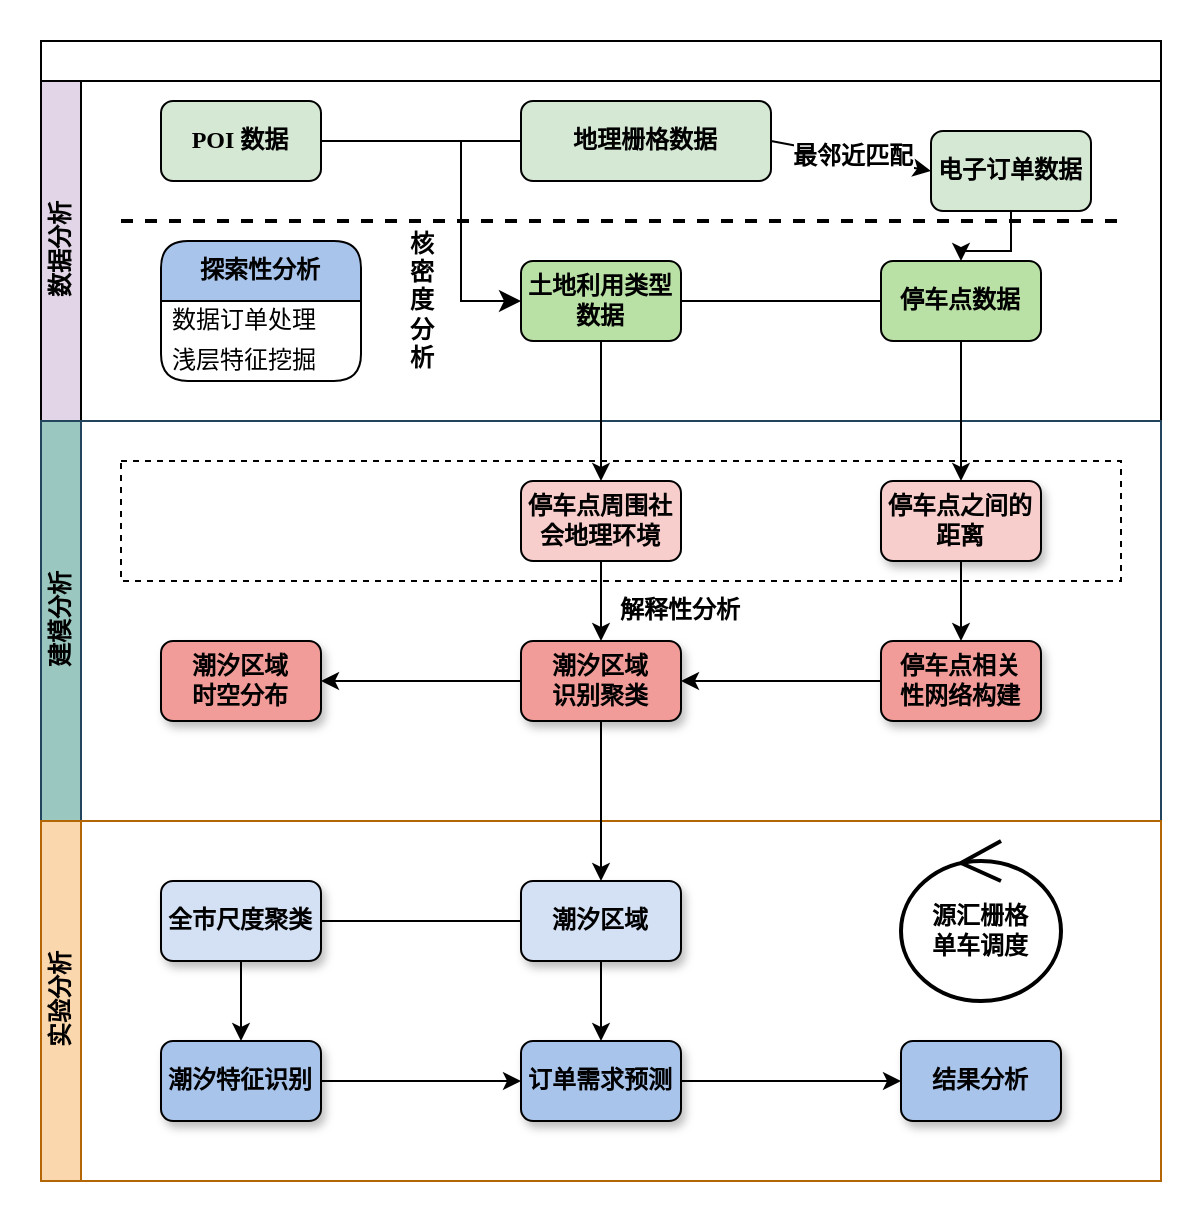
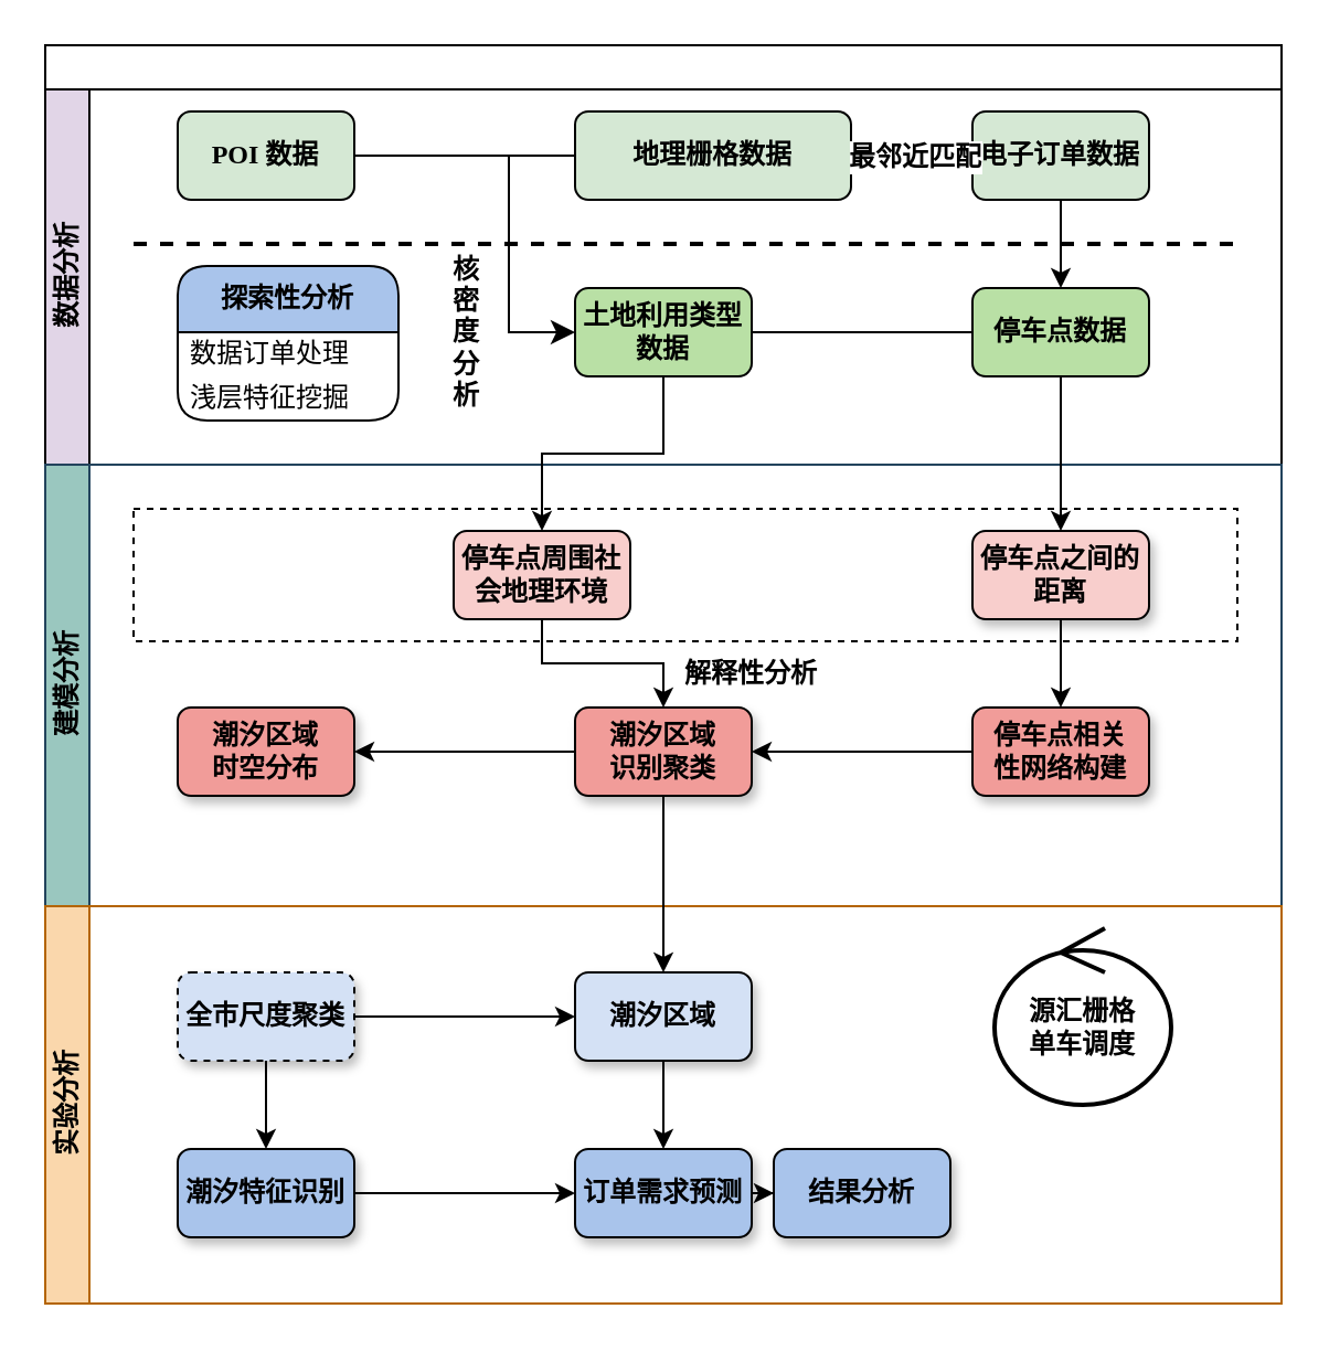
  <mxCell id="0" />
  <mxCell id="1" parent="0" />
  <mxCell id="2" value="" style="swimlane;html=1;childLayout=stackLayout;horizontal=1;startSize=20;horizontalStack=0;rounded=0;shadow=0;labelBackgroundColor=none;strokeWidth=1;fontFamily=Verdana;fontSize=8;align=center;" parent="1" vertex="1"><mxGeometry x="20" y="20" width="560" height="570" as="geometry"><mxRectangle x="160" y="70" width="60" height="20" as="alternateBounds" /></mxGeometry></mxCell>
  <mxCell id="3" value="数据分析" style="swimlane;html=1;startSize=20;horizontal=0;shadow=0;fillColor=#E1D5E7;" parent="2" vertex="1"><mxGeometry y="20" width="560" height="170" as="geometry"><mxRectangle y="20" width="540" height="26" as="alternateBounds" /></mxGeometry></mxCell>
  <mxCell id="4" value="&lt;font face=&quot;Noto Serif SC&quot;&gt;&lt;b style=&quot;&quot;&gt;POI 数据&lt;/b&gt;&lt;/font&gt;" style="rounded=1;whiteSpace=wrap;html=1;fillColor=#D5E8D4;" parent="3" vertex="1"><mxGeometry x="60" y="10" width="80" height="40" as="geometry" /></mxCell>
  <mxCell id="5" value="" style="edgeStyle=orthogonalEdgeStyle;rounded=0;orthogonalLoop=1;jettySize=auto;html=1;fontFamily=Helvetica;fontSize=12;fontColor=default;" parent="3" source="6" target="13" edge="1"><mxGeometry relative="1" as="geometry" /></mxCell>
- <mxCell id="6" value="&lt;font face=&quot;Noto Serif SC&quot;&gt;&lt;b style=&quot;&quot;&gt;电子订单数据&lt;/b&gt;&lt;/font&gt;" style="rounded=1;whiteSpace=wrap;html=1;fillColor=#D5E8D4;" parent="3" vertex="1"><mxGeometry x="445" y="25" width="80" height="40" as="geometry" /></mxCell>
+ <mxCell id="6" value="&lt;font face=&quot;Noto Serif SC&quot;&gt;&lt;b style=&quot;&quot;&gt;电子订单数据&lt;/b&gt;&lt;/font&gt;" style="rounded=1;whiteSpace=wrap;html=1;fillColor=#D5E8D4;" parent="3" vertex="1"><mxGeometry x="420" y="10" width="80" height="40" as="geometry" /></mxCell>
  <mxCell id="7" value="&lt;font face=&quot;Noto Serif SC&quot;&gt;&lt;b style=&quot;&quot;&gt;地理栅格数据&lt;/b&gt;&lt;/font&gt;" style="whiteSpace=wrap;html=1;rounded=1;fillColor=#D5E8D4;" parent="3" vertex="1"><mxGeometry x="240" y="10" width="125" height="40" as="geometry" /></mxCell>
  <mxCell id="8" value="&lt;b style=&quot;background-color: initial;&quot;&gt;&lt;font face=&quot;Noto Serif SC&quot;&gt;土地利用类型数据&lt;/font&gt;&lt;/b&gt;" style="whiteSpace=wrap;html=1;rounded=1;fillColor=#B9E0A5;" parent="3" vertex="1"><mxGeometry x="240" y="90" width="80" height="40" as="geometry" /></mxCell>
  <mxCell id="9" value="&lt;font data-font-src=&quot;https://fonts.googleapis.com/css?family=Noto+Sans+Simplified+Chinese&quot;&gt;&lt;b&gt;探索性分析&lt;/b&gt;&lt;/font&gt;" style="swimlane;fontStyle=0;childLayout=stackLayout;horizontal=1;startSize=30;horizontalStack=0;resizeParent=1;resizeParentMax=0;resizeLast=0;collapsible=1;marginBottom=0;whiteSpace=wrap;html=1;rounded=1;strokeColor=default;align=center;verticalAlign=middle;fontFamily= Noto Serif SC;fontSize=12;fontColor=default;fillColor=#A9C4EB;" parent="3" vertex="1"><mxGeometry x="60" y="80" width="100" height="70" as="geometry" /></mxCell>
  <mxCell id="10" value="&lt;font&gt;数据订单处理&lt;/font&gt;" style="text;strokeColor=none;fillColor=none;align=left;verticalAlign=middle;spacingLeft=4;spacingRight=4;overflow=hidden;points=[[0,0.5],[1,0.5]];portConstraint=eastwest;rotatable=0;whiteSpace=wrap;html=1;fontFamily= Noto Serif SC;fontSize=12;fontColor=default;" parent="9" vertex="1"><mxGeometry y="30" width="100" height="20" as="geometry" /></mxCell>
  <mxCell id="11" value="&lt;font data-font-src=&quot;https://fonts.googleapis.com/css?family=Noto+Serif+Simplified+Chinese&quot;&gt;浅层特征挖掘&lt;/font&gt;" style="text;strokeColor=none;fillColor=none;align=left;verticalAlign=middle;spacingLeft=4;spacingRight=4;overflow=hidden;points=[[0,0.5],[1,0.5]];portConstraint=eastwest;rotatable=0;whiteSpace=wrap;html=1;fontFamily= Noto Serif SC;fontSize=12;fontColor=default;" parent="9" vertex="1"><mxGeometry y="50" width="100" height="20" as="geometry" /></mxCell>
  <mxCell id="12" value="" style="endArrow=none;html=1;rounded=0;fontFamily=Helvetica;fontSize=12;fontColor=default;entryX=0;entryY=0.5;entryDx=0;entryDy=0;" parent="3" source="4" target="7" edge="1"><mxGeometry width="50" height="50" relative="1" as="geometry"><mxPoint x="180" y="30" as="sourcePoint" /><mxPoint x="210" as="targetPoint" /></mxGeometry></mxCell>
  <mxCell id="13" value="&lt;b style=&quot;background-color: initial;&quot;&gt;&lt;font face=&quot;Noto Serif SC&quot;&gt;停车点数据&lt;/font&gt;&lt;/b&gt;" style="whiteSpace=wrap;html=1;rounded=1;fillColor=#B9E0A5;" parent="3" vertex="1"><mxGeometry x="420" y="90" width="80" height="40" as="geometry" /></mxCell>
  <mxCell id="14" value="" style="endArrow=classic;html=1;rounded=0;fontFamily=Helvetica;fontSize=12;fontColor=default;exitX=1;exitY=0.5;exitDx=0;exitDy=0;entryX=0;entryY=0.5;entryDx=0;entryDy=0;" parent="3" source="7" target="6" edge="1"><mxGeometry width="50" height="50" relative="1" as="geometry"><mxPoint x="370" y="230" as="sourcePoint" /><mxPoint x="480" y="90" as="targetPoint" /></mxGeometry></mxCell>
  <mxCell id="15" value="&lt;font&gt;&lt;b&gt;最邻近匹配&lt;/b&gt;&lt;/font&gt;" style="edgeLabel;html=1;align=center;verticalAlign=middle;resizable=0;points=[];rounded=1;strokeColor=default;fontFamily= Noto Serif SC;fontSize=12;fontColor=default;fillColor=default;" parent="14" vertex="1" connectable="0"><mxGeometry relative="1" as="geometry"><mxPoint as="offset" /></mxGeometry></mxCell>
  <mxCell id="16" value="" style="endArrow=none;html=1;rounded=0;fontFamily=Helvetica;fontSize=12;fontColor=default;exitX=1;exitY=0.5;exitDx=0;exitDy=0;entryX=0;entryY=0.5;entryDx=0;entryDy=0;" parent="3" source="8" target="13" edge="1"><mxGeometry width="50" height="50" relative="1" as="geometry"><mxPoint x="360" y="180" as="sourcePoint" /><mxPoint x="410" y="130" as="targetPoint" /></mxGeometry></mxCell>
  <mxCell id="17" value="&lt;font data-font-src=&quot;https://fonts.googleapis.com/css?family=Noto+Sans+Simplified+Chinese&quot;&gt;&lt;b&gt;核密度分析&lt;/b&gt;&lt;/font&gt;" style="text;html=1;align=center;verticalAlign=middle;whiteSpace=wrap;rounded=0;fontFamily= Noto Serif SC;fontSize=12;fontColor=default;" parent="3" vertex="1"><mxGeometry x="190" y="80" height="60" as="geometry" /></mxCell>
  <mxCell id="18" value="" style="edgeStyle=segmentEdgeStyle;endArrow=classic;html=1;curved=0;rounded=0;endSize=8;startSize=8;entryX=0;entryY=0.5;entryDx=0;entryDy=0;" parent="3" target="8" edge="1"><mxGeometry width="50" height="50" relative="1" as="geometry"><mxPoint x="200" y="30" as="sourcePoint" /><mxPoint x="210" y="80" as="targetPoint" /><Array as="points"><mxPoint x="210" y="30" /><mxPoint x="210" y="110" /></Array></mxGeometry></mxCell>
  <mxCell id="19" value="建模分析" style="swimlane;html=1;startSize=20;horizontal=0;fillColor=#9AC7BF;strokeColor=#23445d;" parent="2" vertex="1"><mxGeometry y="190" width="560" height="200" as="geometry"><mxRectangle y="217.5" width="540" height="26" as="alternateBounds" /></mxGeometry></mxCell>
  <mxCell id="20" value="" style="verticalLabelPosition=bottom;verticalAlign=top;html=1;shape=mxgraph.basic.rect;fillColor2=none;strokeWidth=1;size=20;indent=5;fillColor=none;dashed=1;" parent="19" vertex="1"><mxGeometry x="40" y="20" width="500" height="60" as="geometry" /></mxCell>
  <mxCell id="21" value="" style="edgeStyle=orthogonalEdgeStyle;rounded=0;orthogonalLoop=1;jettySize=auto;html=1;" parent="19" source="22" target="26" edge="1"><mxGeometry relative="1" as="geometry" /></mxCell>
  <mxCell id="22" value="&lt;font face=&quot;Noto Serif SC&quot;&gt;&lt;b&gt;停车点之间的距离&lt;/b&gt;&lt;/font&gt;" style="whiteSpace=wrap;html=1;fillColor=#F8CECC;rounded=1;glass=0;shadow=1;fillStyle=auto;gradientColor=none;" parent="19" vertex="1"><mxGeometry x="420" y="30" width="80" height="40" as="geometry" /></mxCell>
  <mxCell id="23" value="" style="edgeStyle=orthogonalEdgeStyle;rounded=0;orthogonalLoop=1;jettySize=auto;html=1;" parent="19" source="24" target="28" edge="1"><mxGeometry relative="1" as="geometry" /></mxCell>
- <mxCell id="24" value="&lt;font face=&quot;Noto Serif SC&quot;&gt;&lt;b&gt;停车点周围社会地理环境&lt;/b&gt;&lt;/font&gt;" style="whiteSpace=wrap;html=1;fillColor=#F8CECC;rounded=1;" parent="19" vertex="1"><mxGeometry x="240" y="30" width="80" height="40" as="geometry" /></mxCell>
+ <mxCell id="24" value="&lt;font face=&quot;Noto Serif SC&quot;&gt;&lt;b&gt;停车点周围社会地理环境&lt;/b&gt;&lt;/font&gt;" style="whiteSpace=wrap;html=1;fillColor=#F8CECC;rounded=1;" parent="19" vertex="1"><mxGeometry x="185" y="30" width="80" height="40" as="geometry" /></mxCell>
  <mxCell id="25" value="" style="edgeStyle=orthogonalEdgeStyle;rounded=0;orthogonalLoop=1;jettySize=auto;html=1;" parent="19" source="26" target="28" edge="1"><mxGeometry relative="1" as="geometry" /></mxCell>
  <mxCell id="26" value="&lt;font face=&quot;Noto Serif SC&quot;&gt;&lt;b&gt;停车点相关&lt;/b&gt;&lt;/font&gt;&lt;div&gt;&lt;font face=&quot;Noto Serif SC&quot;&gt;&lt;b&gt;性网络构建&lt;/b&gt;&lt;/font&gt;&lt;/div&gt;" style="whiteSpace=wrap;html=1;fillColor=#F19C99;rounded=1;glass=0;shadow=1;fillStyle=auto;gradientColor=none;" parent="19" vertex="1"><mxGeometry x="420" y="110" width="80" height="40" as="geometry" /></mxCell>
  <mxCell id="27" value="" style="edgeStyle=orthogonalEdgeStyle;rounded=0;orthogonalLoop=1;jettySize=auto;html=1;" parent="19" source="28" target="29" edge="1"><mxGeometry relative="1" as="geometry" /></mxCell>
  <mxCell id="28" value="&lt;font face=&quot;Noto Serif SC&quot;&gt;&lt;b&gt;潮汐区域&lt;/b&gt;&lt;/font&gt;&lt;div&gt;&lt;font face=&quot;Noto Serif SC&quot;&gt;&lt;b&gt;识别聚类&lt;/b&gt;&lt;/font&gt;&lt;/div&gt;" style="whiteSpace=wrap;html=1;fillColor=#F19C99;rounded=1;glass=0;shadow=1;fillStyle=auto;gradientColor=none;" parent="19" vertex="1"><mxGeometry x="240" y="110" width="80" height="40" as="geometry" /></mxCell>
  <mxCell id="29" value="&lt;b&gt;&lt;font face=&quot;Noto Serif SC&quot;&gt;潮汐区域&lt;/font&gt;&lt;/b&gt;&lt;div&gt;&lt;b&gt;&lt;font face=&quot;Noto Serif SC&quot;&gt;时空分布&lt;/font&gt;&lt;/b&gt;&lt;/div&gt;" style="whiteSpace=wrap;html=1;fillColor=#F19C99;rounded=1;glass=0;shadow=1;fillStyle=auto;gradientColor=none;" parent="19" vertex="1"><mxGeometry x="60" y="110" width="80" height="40" as="geometry" /></mxCell>
  <mxCell id="30" value="&lt;font face=&quot;Noto Serif SC&quot;&gt;&lt;b&gt;解释性分析&lt;/b&gt;&lt;/font&gt;" style="text;html=1;align=center;verticalAlign=middle;whiteSpace=wrap;rounded=0;" parent="19" vertex="1"><mxGeometry x="280" y="80" width="80" height="30" as="geometry" /></mxCell>
  <mxCell id="31" value="实验分析" style="swimlane;html=1;startSize=20;horizontal=0;fillColor=#fad7ac;strokeColor=#b46504;" parent="2" vertex="1"><mxGeometry y="390" width="560" height="180" as="geometry" /></mxCell>
- <mxCell id="32" value="" style="edgeStyle=orthogonalEdgeStyle;rounded=0;orthogonalLoop=1;jettySize=auto;html=1;endArrow=none;" parent="31" source="34" target="36" edge="1"><mxGeometry relative="1" as="geometry" /></mxCell>
+ <mxCell id="32" value="" style="edgeStyle=orthogonalEdgeStyle;rounded=0;orthogonalLoop=1;jettySize=auto;html=1;" parent="31" source="34" target="36" edge="1"><mxGeometry relative="1" as="geometry" /></mxCell>
  <mxCell id="33" value="" style="edgeStyle=orthogonalEdgeStyle;rounded=0;orthogonalLoop=1;jettySize=auto;html=1;" parent="31" source="34" target="38" edge="1"><mxGeometry relative="1" as="geometry" /></mxCell>
- <mxCell id="34" value="&lt;font face=&quot;Noto Serif SC&quot;&gt;&lt;b&gt;全市尺度聚类&lt;/b&gt;&lt;/font&gt;" style="whiteSpace=wrap;html=1;fillColor=#D4E1F5;rounded=1;glass=0;shadow=1;fillStyle=auto;gradientColor=none;" parent="31" vertex="1"><mxGeometry x="60" y="30" width="80" height="40" as="geometry" /></mxCell>
+ <mxCell id="34" value="&lt;font face=&quot;Noto Serif SC&quot;&gt;&lt;b&gt;全市尺度聚类&lt;/b&gt;&lt;/font&gt;" style="whiteSpace=wrap;html=1;fillColor=#D4E1F5;rounded=1;glass=0;shadow=1;fillStyle=auto;gradientColor=none;dashed=1;" parent="31" vertex="1"><mxGeometry x="60" y="30" width="80" height="40" as="geometry" /></mxCell>
  <mxCell id="35" value="" style="edgeStyle=orthogonalEdgeStyle;rounded=0;orthogonalLoop=1;jettySize=auto;html=1;" parent="31" source="36" target="40" edge="1"><mxGeometry relative="1" as="geometry" /></mxCell>
  <mxCell id="36" value="潮汐区域" style="whiteSpace=wrap;html=1;fillColor=#D4E1F5;rounded=1;glass=0;shadow=1;fillStyle=auto;gradientColor=none;fontFamily= Noto Serif SC;fontStyle=1" parent="31" vertex="1"><mxGeometry x="240" y="30" width="80" height="40" as="geometry" /></mxCell>
  <mxCell id="37" value="" style="edgeStyle=orthogonalEdgeStyle;rounded=0;orthogonalLoop=1;jettySize=auto;html=1;" parent="31" source="38" target="40" edge="1"><mxGeometry relative="1" as="geometry" /></mxCell>
  <mxCell id="38" value="&lt;font face=&quot;Noto Serif SC&quot;&gt;&lt;b&gt;潮汐特征&lt;span style=&quot;background-color: initial;&quot;&gt;识别&lt;/span&gt;&lt;/b&gt;&lt;/font&gt;" style="whiteSpace=wrap;html=1;fillColor=#A9C4EB;rounded=1;glass=0;shadow=1;fillStyle=auto;gradientColor=none;" parent="31" vertex="1"><mxGeometry x="60" y="110" width="80" height="40" as="geometry" /></mxCell>
  <mxCell id="39" value="" style="edgeStyle=orthogonalEdgeStyle;rounded=0;orthogonalLoop=1;jettySize=auto;html=1;" parent="31" source="40" target="41" edge="1"><mxGeometry relative="1" as="geometry" /></mxCell>
  <mxCell id="40" value="&lt;font face=&quot;Noto Serif SC&quot;&gt;&lt;b&gt;订单需求预测&lt;/b&gt;&lt;/font&gt;" style="whiteSpace=wrap;html=1;fillColor=#A9C4EB;rounded=1;glass=0;shadow=1;fillStyle=auto;gradientColor=none;" parent="31" vertex="1"><mxGeometry x="240" y="110" width="80" height="40" as="geometry" /></mxCell>
- <mxCell id="41" value="&lt;font face=&quot;Noto Serif SC&quot;&gt;&lt;b&gt;结果分析&lt;/b&gt;&lt;/font&gt;" style="whiteSpace=wrap;html=1;fillColor=#A9C4EB;rounded=1;glass=0;shadow=1;fillStyle=auto;gradientColor=none;" parent="31" vertex="1"><mxGeometry x="430" y="110" width="80" height="40" as="geometry" /></mxCell>
+ <mxCell id="41" value="&lt;font face=&quot;Noto Serif SC&quot;&gt;&lt;b&gt;结果分析&lt;/b&gt;&lt;/font&gt;" style="whiteSpace=wrap;html=1;fillColor=#A9C4EB;rounded=1;glass=0;shadow=1;fillStyle=auto;gradientColor=none;" parent="31" vertex="1"><mxGeometry x="330" y="110" width="80" height="40" as="geometry" /></mxCell>
  <mxCell id="42" value="&lt;b&gt;&lt;font face=&quot;Noto Serif SC&quot;&gt;源汇栅格&lt;/font&gt;&lt;/b&gt;&lt;div&gt;&lt;b&gt;&lt;font face=&quot;Noto Serif SC&quot;&gt;单车调度&lt;/font&gt;&lt;/b&gt;&lt;/div&gt;" style="ellipse;shape=umlControl;whiteSpace=wrap;html=1;fillColor=none;strokeWidth=2;strokeColor=#000000;" parent="31" vertex="1"><mxGeometry x="430" y="10" width="80" height="80" as="geometry" /></mxCell>
  <mxCell id="43" value="" style="edgeStyle=orthogonalEdgeStyle;rounded=0;orthogonalLoop=1;jettySize=auto;html=1;" parent="2" source="13" target="22" edge="1"><mxGeometry relative="1" as="geometry" /></mxCell>
  <mxCell id="44" value="" style="edgeStyle=orthogonalEdgeStyle;rounded=0;orthogonalLoop=1;jettySize=auto;html=1;" parent="2" source="8" target="24" edge="1"><mxGeometry relative="1" as="geometry" /></mxCell>
  <mxCell id="45" value="" style="endArrow=classic;html=1;rounded=0;exitX=0.5;exitY=1;exitDx=0;exitDy=0;entryX=0.5;entryY=0;entryDx=0;entryDy=0;" parent="2" source="28" target="36" edge="1"><mxGeometry relative="1" as="geometry"><mxPoint x="280" y="460" as="sourcePoint" /><mxPoint x="440" y="460" as="targetPoint" /></mxGeometry></mxCell>
  <mxCell id="46" value="" style="endArrow=none;dashed=1;html=1;rounded=0;strokeWidth=2;" parent="1" edge="1"><mxGeometry width="50" height="50" relative="1" as="geometry"><mxPoint x="60" y="110" as="sourcePoint" /><mxPoint x="560" y="110" as="targetPoint" /></mxGeometry></mxCell>
